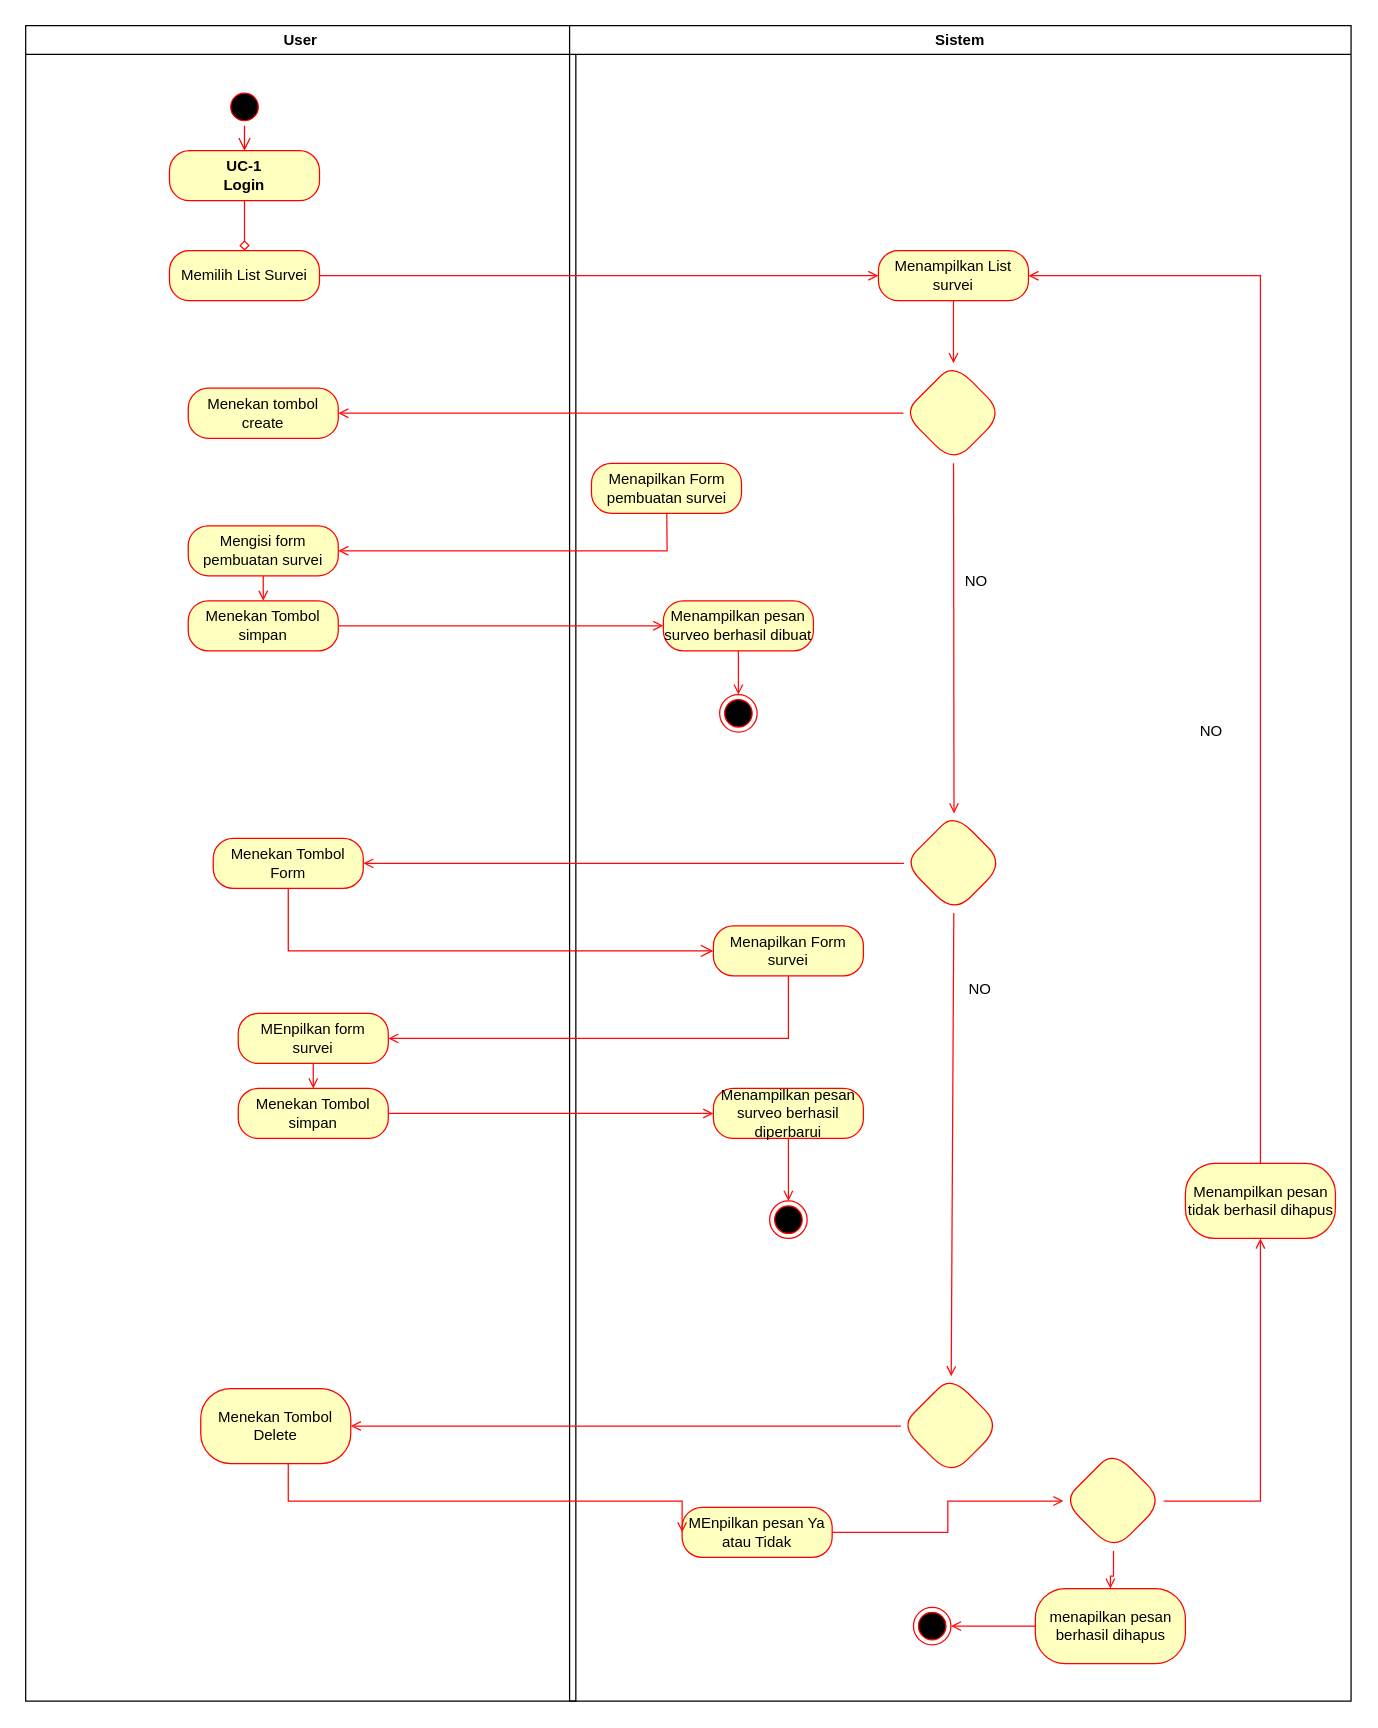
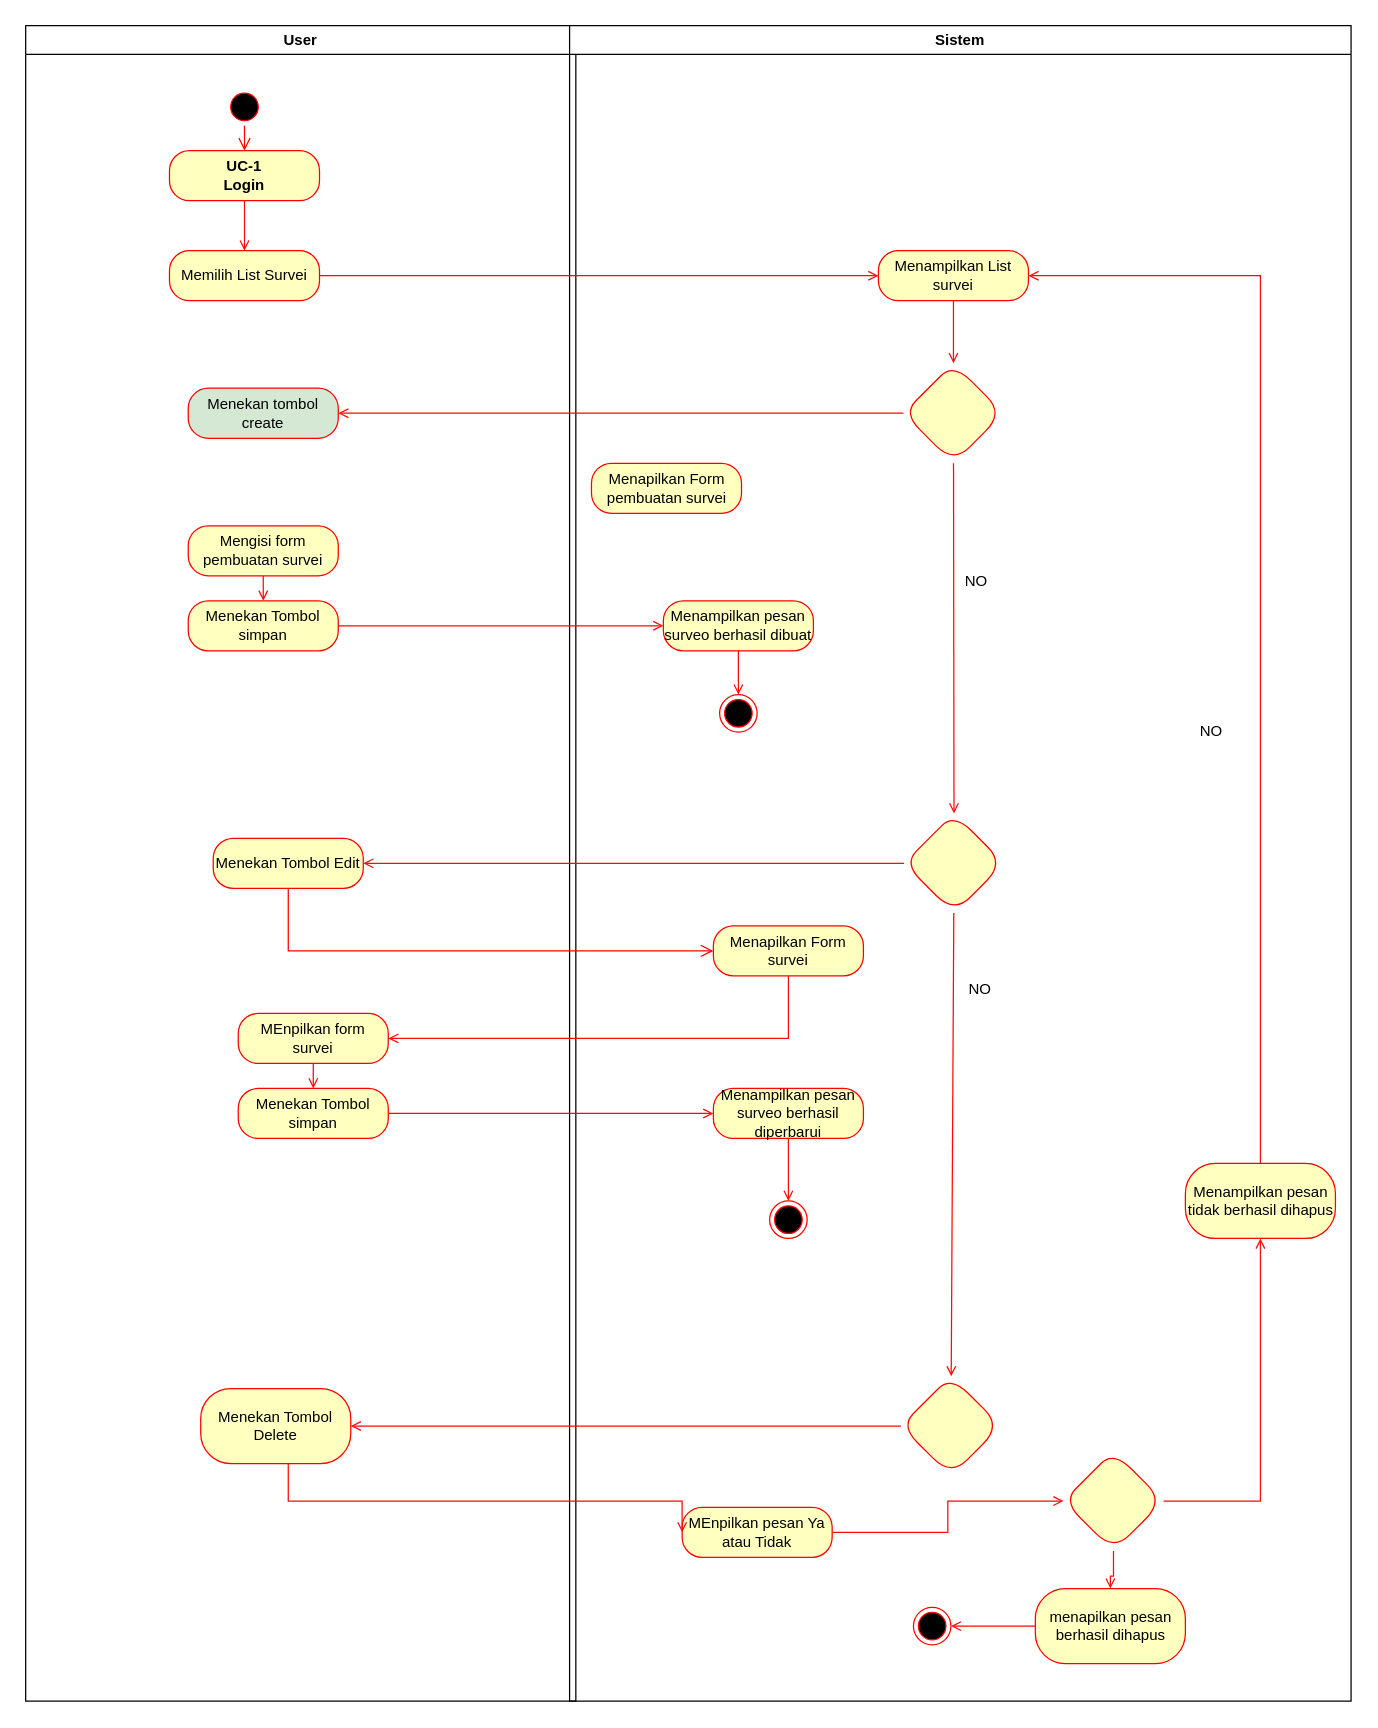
  <mxCell id="0" />
  <mxCell id="1" parent="0" />
  <mxCell id="2" value="User" style="swimlane;whiteSpace=wrap;startSize=23;" parent="1" vertex="1"><mxGeometry x="20" y="20" width="440" height="1340" as="geometry" /></mxCell>
  <mxCell id="3" value="" style="ellipse;shape=startState;fillColor=#000000;strokeColor=#ff0000;" parent="2" vertex="1"><mxGeometry x="160" y="50" width="30" height="30" as="geometry" /></mxCell>
  <mxCell id="4" value="Memilih List Survei" style="rounded=1;whiteSpace=wrap;html=1;arcSize=40;fontColor=#000000;fillColor=#ffffc0;strokeColor=#ff0000;" vertex="1" parent="2"><mxGeometry x="115" y="180" width="120" height="40" as="geometry" /></mxCell>
- <mxCell id="5" value="Menekan tombol create" style="rounded=1;whiteSpace=wrap;html=1;arcSize=40;fontColor=#000000;fillColor=#ffffc0;strokeColor=#ff0000;" vertex="1" parent="2"><mxGeometry x="130" y="290" width="120" height="40" as="geometry" /></mxCell>
+ <mxCell id="5" value="Menekan tombol create" style="rounded=1;whiteSpace=wrap;html=1;arcSize=40;fontColor=#000000;fillColor=#d5e8d4;strokeColor=#ff0000;" vertex="1" parent="2"><mxGeometry x="130" y="290" width="120" height="40" as="geometry" /></mxCell>
  <mxCell id="6" value="" style="edgeStyle=none;rounded=0;orthogonalLoop=1;jettySize=auto;html=1;strokeColor=#FF0A0A;endArrow=open;endFill=0;" edge="1" parent="2" source="7" target="8"><mxGeometry relative="1" as="geometry" /></mxCell>
  <mxCell id="7" value="Mengisi form pembuatan survei" style="rounded=1;whiteSpace=wrap;html=1;arcSize=40;fontColor=#000000;fillColor=#ffffc0;strokeColor=#ff0000;" vertex="1" parent="2"><mxGeometry x="130" y="400" width="120" height="40" as="geometry" /></mxCell>
  <mxCell id="8" value="Menekan Tombol simpan" style="rounded=1;whiteSpace=wrap;html=1;arcSize=40;fontColor=#000000;fillColor=#ffffc0;strokeColor=#ff0000;" vertex="1" parent="2"><mxGeometry x="130" y="460" width="120" height="40" as="geometry" /></mxCell>
- <mxCell id="9" value="Menekan Tombol Form" style="rounded=1;whiteSpace=wrap;html=1;arcSize=40;fontColor=#000000;fillColor=#ffffc0;strokeColor=#ff0000;" vertex="1" parent="2"><mxGeometry x="150" y="650" width="120" height="40" as="geometry" /></mxCell>
+ <mxCell id="9" value="Menekan Tombol Edit" style="rounded=1;whiteSpace=wrap;html=1;arcSize=40;fontColor=#000000;fillColor=#ffffc0;strokeColor=#ff0000;" vertex="1" parent="2"><mxGeometry x="150" y="650" width="120" height="40" as="geometry" /></mxCell>
  <mxCell id="10" value="MEnpilkan form survei" style="rounded=1;whiteSpace=wrap;html=1;arcSize=40;fontColor=#000000;fillColor=#ffffc0;strokeColor=#ff0000;" vertex="1" parent="2"><mxGeometry x="170" y="790" width="120" height="40" as="geometry" /></mxCell>
  <mxCell id="11" value="Menekan Tombol simpan" style="rounded=1;whiteSpace=wrap;html=1;arcSize=40;fontColor=#000000;fillColor=#ffffc0;strokeColor=#ff0000;" vertex="1" parent="2"><mxGeometry x="170" y="850" width="120" height="40" as="geometry" /></mxCell>
  <mxCell id="12" value="" style="edgeStyle=none;rounded=0;orthogonalLoop=1;jettySize=auto;html=1;strokeColor=#FF0A0A;endArrow=open;endFill=0;" edge="1" parent="2" source="10" target="11"><mxGeometry relative="1" as="geometry" /></mxCell>
  <mxCell id="13" value="Menekan Tombol Delete" style="whiteSpace=wrap;html=1;fillColor=#ffffc0;strokeColor=#ff0000;fontColor=#000000;rounded=1;arcSize=40;" vertex="1" parent="2"><mxGeometry x="140" y="1090" width="120" height="60" as="geometry" /></mxCell>
  <mxCell id="14" value="Sistem" style="swimlane;whiteSpace=wrap" parent="1" vertex="1"><mxGeometry x="455" y="20" width="625" height="1340" as="geometry" /></mxCell>
  <mxCell id="15" value="" style="edgeStyle=none;rounded=0;orthogonalLoop=1;jettySize=auto;html=1;strokeColor=#FF0A0A;endArrow=open;endFill=0;" edge="1" parent="14" source="16" target="18"><mxGeometry relative="1" as="geometry" /></mxCell>
  <mxCell id="16" value="Menampilkan List survei" style="rounded=1;whiteSpace=wrap;html=1;arcSize=40;fontColor=#000000;fillColor=#ffffc0;strokeColor=#ff0000;" vertex="1" parent="14"><mxGeometry x="247" y="180" width="120" height="40" as="geometry" /></mxCell>
  <mxCell id="17" value="" style="edgeStyle=none;rounded=0;orthogonalLoop=1;jettySize=auto;html=1;strokeColor=#FF0A0A;endArrow=open;endFill=0;" edge="1" parent="14" source="18" target="20"><mxGeometry relative="1" as="geometry" /></mxCell>
  <mxCell id="18" value="" style="rhombus;whiteSpace=wrap;html=1;fillColor=#ffffc0;strokeColor=#ff0000;fontColor=#000000;rounded=1;arcSize=40;" vertex="1" parent="14"><mxGeometry x="267" y="270" width="80" height="80" as="geometry" /></mxCell>
  <mxCell id="19" value="" style="edgeStyle=none;rounded=0;orthogonalLoop=1;jettySize=auto;html=1;strokeColor=#FF0A0A;endArrow=open;endFill=0;" edge="1" parent="14" source="20" target="21"><mxGeometry relative="1" as="geometry" /></mxCell>
  <mxCell id="20" value="" style="rhombus;whiteSpace=wrap;html=1;fillColor=#ffffc0;strokeColor=#ff0000;fontColor=#000000;rounded=1;arcSize=40;" vertex="1" parent="14"><mxGeometry x="267.5" y="630" width="80" height="80" as="geometry" /></mxCell>
  <mxCell id="21" value="" style="rhombus;whiteSpace=wrap;html=1;fillColor=#ffffc0;strokeColor=#ff0000;fontColor=#000000;rounded=1;arcSize=40;" vertex="1" parent="14"><mxGeometry x="265" y="1080" width="80" height="80" as="geometry" /></mxCell>
  <mxCell id="22" value="NO" style="text;html=1;align=center;verticalAlign=middle;resizable=0;points=[];autosize=1;strokeColor=none;fillColor=none;" vertex="1" parent="14"><mxGeometry x="305" y="430" width="40" height="30" as="geometry" /></mxCell>
  <mxCell id="23" value="NO" style="text;html=1;align=center;verticalAlign=middle;resizable=0;points=[];autosize=1;strokeColor=none;fillColor=none;" vertex="1" parent="14"><mxGeometry x="307.5" y="756" width="40" height="30" as="geometry" /></mxCell>
  <mxCell id="24" value="NO" style="text;html=1;align=center;verticalAlign=middle;resizable=0;points=[];autosize=1;strokeColor=none;fillColor=none;" vertex="1" parent="14"><mxGeometry x="492.5" y="550" width="40" height="30" as="geometry" /></mxCell>
  <mxCell id="25" value="Menapilkan Form pembuatan survei" style="rounded=1;whiteSpace=wrap;html=1;arcSize=40;fontColor=#000000;fillColor=#ffffc0;strokeColor=#ff0000;" vertex="1" parent="14"><mxGeometry x="17.5" y="350" width="120" height="40" as="geometry" /></mxCell>
  <mxCell id="26" value="Menampilkan pesan surveo berhasil dibuat" style="rounded=1;whiteSpace=wrap;html=1;arcSize=40;fontColor=#000000;fillColor=#ffffc0;strokeColor=#ff0000;" vertex="1" parent="14"><mxGeometry x="75" y="460" width="120" height="40" as="geometry" /></mxCell>
  <mxCell id="27" value="Menapilkan Form survei" style="rounded=1;whiteSpace=wrap;html=1;arcSize=40;fontColor=#000000;fillColor=#ffffc0;strokeColor=#ff0000;" vertex="1" parent="14"><mxGeometry x="115" y="720" width="120" height="40" as="geometry" /></mxCell>
  <mxCell id="28" value="Menampilkan pesan surveo berhasil diperbarui" style="rounded=1;whiteSpace=wrap;html=1;arcSize=40;fontColor=#000000;fillColor=#ffffc0;strokeColor=#ff0000;" vertex="1" parent="14"><mxGeometry x="115" y="850" width="120" height="40" as="geometry" /></mxCell>
  <mxCell id="29" style="edgeStyle=none;rounded=0;orthogonalLoop=1;jettySize=auto;html=1;strokeColor=#FF0A0A;endArrow=open;endFill=0;" edge="1" parent="14" source="28" target="30"><mxGeometry relative="1" as="geometry"><mxPoint x="247.5" y="940" as="targetPoint" /></mxGeometry></mxCell>
  <mxCell id="30" value="" style="ellipse;html=1;shape=endState;fillColor=#000000;strokeColor=#ff0000;" vertex="1" parent="14"><mxGeometry x="160" y="940" width="30" height="30" as="geometry" /></mxCell>
  <mxCell id="31" value="MEnpilkan pesan Ya atau Tidak" style="rounded=1;whiteSpace=wrap;html=1;arcSize=40;fontColor=#000000;fillColor=#ffffc0;strokeColor=#ff0000;" vertex="1" parent="14"><mxGeometry x="90" y="1185" width="120" height="40" as="geometry" /></mxCell>
  <mxCell id="32" value="" style="edgeStyle=orthogonalEdgeStyle;rounded=0;orthogonalLoop=1;jettySize=auto;html=1;strokeColor=#FF0A0A;endArrow=open;endFill=0;" edge="1" parent="14" source="34" target="37"><mxGeometry relative="1" as="geometry" /></mxCell>
  <mxCell id="33" value="" style="edgeStyle=orthogonalEdgeStyle;rounded=0;orthogonalLoop=1;jettySize=auto;html=1;strokeColor=#FF0A0A;endArrow=open;endFill=0;" edge="1" parent="14" source="34" target="39"><mxGeometry relative="1" as="geometry" /></mxCell>
  <mxCell id="34" value="" style="rhombus;whiteSpace=wrap;html=1;fillColor=#ffffc0;strokeColor=#ff0000;fontColor=#000000;rounded=1;arcSize=40;" vertex="1" parent="14"><mxGeometry x="395" y="1140" width="80" height="80" as="geometry" /></mxCell>
  <mxCell id="35" style="edgeStyle=orthogonalEdgeStyle;rounded=0;orthogonalLoop=1;jettySize=auto;html=1;strokeColor=#FF0A0A;endArrow=open;endFill=0;entryX=0;entryY=0.5;entryDx=0;entryDy=0;" edge="1" parent="14" source="31" target="34"><mxGeometry relative="1" as="geometry"><mxPoint x="315" y="1190" as="targetPoint" /></mxGeometry></mxCell>
  <mxCell id="36" style="edgeStyle=orthogonalEdgeStyle;rounded=0;orthogonalLoop=1;jettySize=auto;html=1;entryX=1;entryY=0.5;entryDx=0;entryDy=0;strokeColor=#FF0A0A;endArrow=open;endFill=0;" edge="1" parent="14" source="37" target="40"><mxGeometry relative="1" as="geometry" /></mxCell>
  <mxCell id="37" value="menapilkan pesan berhasil dihapus" style="whiteSpace=wrap;html=1;fillColor=#ffffc0;strokeColor=#ff0000;fontColor=#000000;rounded=1;arcSize=40;" vertex="1" parent="14"><mxGeometry x="372.5" y="1250" width="120" height="60" as="geometry" /></mxCell>
  <mxCell id="38" style="edgeStyle=orthogonalEdgeStyle;rounded=0;orthogonalLoop=1;jettySize=auto;html=1;entryX=1;entryY=0.5;entryDx=0;entryDy=0;strokeColor=#FF0A0A;endArrow=open;endFill=0;" edge="1" parent="14" source="39" target="16"><mxGeometry relative="1" as="geometry"><Array as="points"><mxPoint x="553" y="200" /></Array></mxGeometry></mxCell>
  <mxCell id="39" value="Menampilkan pesan tidak berhasil dihapus" style="whiteSpace=wrap;html=1;fillColor=#ffffc0;strokeColor=#ff0000;fontColor=#000000;rounded=1;arcSize=40;" vertex="1" parent="14"><mxGeometry x="492.5" y="910" width="120" height="60" as="geometry" /></mxCell>
  <mxCell id="40" value="" style="ellipse;html=1;shape=endState;fillColor=#000000;strokeColor=#ff0000;" vertex="1" parent="14"><mxGeometry x="275" y="1265" width="30" height="30" as="geometry" /></mxCell>
- <mxCell id="41" value="" style="edgeStyle=none;rounded=0;orthogonalLoop=1;jettySize=auto;html=1;strokeColor=#FF0A0A;endArrow=diamond;endFill=0;" edge="1" parent="1" source="42" target="4"><mxGeometry relative="1" as="geometry" /></mxCell>
+ <mxCell id="41" value="" style="edgeStyle=none;rounded=0;orthogonalLoop=1;jettySize=auto;html=1;strokeColor=#FF0A0A;endArrow=open;endFill=0;" edge="1" parent="1" source="42" target="4"><mxGeometry relative="1" as="geometry" /></mxCell>
  <mxCell id="42" value="&lt;b&gt;UC-1&lt;br&gt;Login&lt;br&gt;&lt;/b&gt;" style="rounded=1;whiteSpace=wrap;html=1;arcSize=40;fontColor=#000000;fillColor=#ffffc0;strokeColor=#ff0000;" parent="1" vertex="1"><mxGeometry x="135" y="120" width="120" height="40" as="geometry" /></mxCell>
  <mxCell id="43" value="" style="edgeStyle=elbowEdgeStyle;elbow=horizontal;verticalAlign=bottom;endArrow=open;endSize=8;strokeColor=#FF0000;endFill=1;rounded=0;" parent="1" source="3" target="42" edge="1"><mxGeometry x="-880" y="70" as="geometry"><mxPoint x="195" y="140" as="targetPoint" /></mxGeometry></mxCell>
  <mxCell id="44" value="" style="edgeStyle=none;rounded=0;orthogonalLoop=1;jettySize=auto;html=1;strokeColor=#FF0A0A;endArrow=open;endFill=0;" edge="1" parent="1" source="4" target="16"><mxGeometry relative="1" as="geometry" /></mxCell>
  <mxCell id="45" style="edgeStyle=none;rounded=0;orthogonalLoop=1;jettySize=auto;html=1;strokeColor=#FF0A0A;endArrow=open;endFill=0;" edge="1" parent="1" source="18" target="5"><mxGeometry relative="1" as="geometry"><mxPoint x="260" y="330" as="targetPoint" /></mxGeometry></mxCell>
- <mxCell id="46" value="" style="edgeStyle=none;rounded=0;orthogonalLoop=1;jettySize=auto;html=1;strokeColor=#FF0A0A;endArrow=open;endFill=0;" edge="1" parent="1" source="25" target="7"><mxGeometry relative="1" as="geometry"><Array as="points"><mxPoint x="533" y="440" /></Array></mxGeometry></mxCell>
  <mxCell id="47" value="" style="edgeStyle=none;rounded=0;orthogonalLoop=1;jettySize=auto;html=1;strokeColor=#FF0A0A;endArrow=open;endFill=0;" edge="1" parent="1" source="8" target="26"><mxGeometry relative="1" as="geometry" /></mxCell>
  <mxCell id="48" style="edgeStyle=none;rounded=0;orthogonalLoop=1;jettySize=auto;html=1;strokeColor=#FF0A0A;endArrow=open;endFill=0;" edge="1" parent="1" source="26" target="49"><mxGeometry relative="1" as="geometry"><mxPoint x="590" y="570" as="targetPoint" /></mxGeometry></mxCell>
  <mxCell id="49" value="" style="ellipse;html=1;shape=endState;fillColor=#000000;strokeColor=#ff0000;" vertex="1" parent="1"><mxGeometry x="575" y="555" width="30" height="30" as="geometry" /></mxCell>
  <mxCell id="50" style="edgeStyle=none;rounded=0;orthogonalLoop=1;jettySize=auto;html=1;strokeColor=#FF0A0A;endArrow=open;endFill=0;" edge="1" parent="1" source="20" target="9"><mxGeometry relative="1" as="geometry"><mxPoint x="290" y="700" as="targetPoint" /></mxGeometry></mxCell>
  <mxCell id="51" value="" style="html=1;verticalAlign=bottom;endArrow=open;endSize=8;strokeColor=#ff0000;rounded=0;entryX=0;entryY=0.5;entryDx=0;entryDy=0;edgeStyle=orthogonalEdgeStyle;" edge="1" source="9" parent="1" target="27"><mxGeometry relative="1" as="geometry"><mxPoint x="550" y="760" as="targetPoint" /><Array as="points"><mxPoint x="230" y="760" /></Array></mxGeometry></mxCell>
  <mxCell id="52" value="" style="edgeStyle=none;rounded=0;orthogonalLoop=1;jettySize=auto;html=1;strokeColor=#FF0A0A;endArrow=open;endFill=0;" edge="1" parent="1" source="27" target="10"><mxGeometry relative="1" as="geometry"><Array as="points"><mxPoint x="630" y="830" /></Array></mxGeometry></mxCell>
  <mxCell id="53" value="" style="edgeStyle=none;rounded=0;orthogonalLoop=1;jettySize=auto;html=1;strokeColor=#FF0A0A;endArrow=open;endFill=0;" edge="1" parent="1" source="11" target="28"><mxGeometry relative="1" as="geometry" /></mxCell>
  <mxCell id="54" value="" style="edgeStyle=orthogonalEdgeStyle;rounded=0;orthogonalLoop=1;jettySize=auto;html=1;strokeColor=#FF0A0A;endArrow=open;endFill=0;" edge="1" parent="1" source="21" target="13"><mxGeometry relative="1" as="geometry" /></mxCell>
  <mxCell id="55" style="edgeStyle=orthogonalEdgeStyle;rounded=0;orthogonalLoop=1;jettySize=auto;html=1;entryX=0;entryY=0.5;entryDx=0;entryDy=0;strokeColor=#FF0A0A;endArrow=open;endFill=0;" edge="1" parent="1" source="13" target="31"><mxGeometry relative="1" as="geometry"><Array as="points"><mxPoint x="230" y="1200" /></Array></mxGeometry></mxCell>
